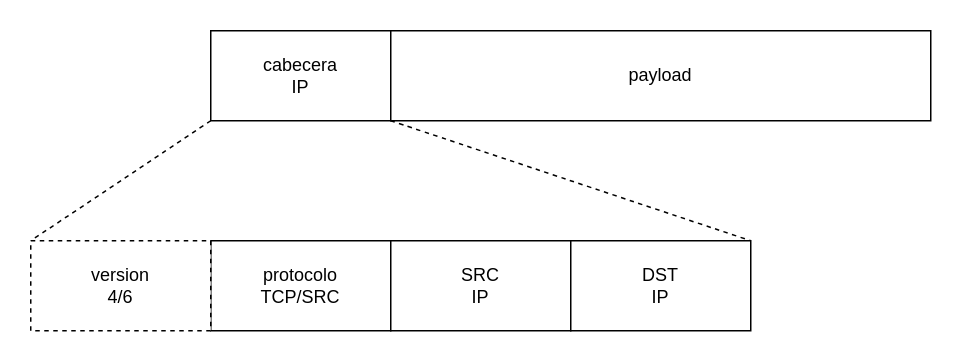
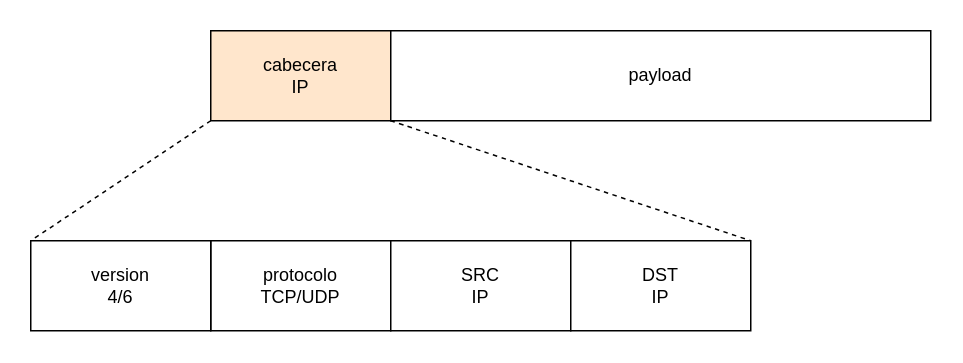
  <mxCell id="0" />
  <mxCell id="1" parent="0" />
  <mxCell id="2" value="" style="group" vertex="1" connectable="0" parent="1"><mxGeometry x="20" y="20" width="600" height="200" as="geometry" /></mxCell>
  <mxCell id="3" style="edgeStyle=none;curved=1;rounded=0;orthogonalLoop=1;jettySize=auto;html=1;exitX=1;exitY=1;exitDx=0;exitDy=0;fontSize=12;startSize=8;endSize=8;entryX=1;entryY=0;entryDx=0;entryDy=0;endArrow=none;endFill=0;dashed=1;" edge="1" parent="2" source="5" target="10"><mxGeometry relative="1" as="geometry"><mxPoint x="460" y="130" as="targetPoint" /></mxGeometry></mxCell>
  <mxCell id="4" style="edgeStyle=none;curved=1;rounded=0;orthogonalLoop=1;jettySize=auto;html=1;exitX=0;exitY=1;exitDx=0;exitDy=0;entryX=0;entryY=0;entryDx=0;entryDy=0;fontSize=12;startSize=8;endSize=8;endArrow=none;endFill=0;dashed=1;" edge="1" parent="2" source="5" target="8"><mxGeometry relative="1" as="geometry" /></mxCell>
- <mxCell id="5" value="&lt;div&gt;cabecera&lt;/div&gt;IP" style="rounded=0;whiteSpace=wrap;html=1;" vertex="1" parent="2"><mxGeometry x="120" width="120" height="60" as="geometry" /></mxCell>
+ <mxCell id="5" value="&lt;div&gt;cabecera&lt;/div&gt;IP" style="rounded=0;whiteSpace=wrap;html=1;fillColor=#ffe6cc;" vertex="1" parent="2"><mxGeometry x="120" width="120" height="60" as="geometry" /></mxCell>
  <mxCell id="6" value="payload" style="rounded=0;whiteSpace=wrap;html=1;fontColor=light-dark(#000000,#FFFF00);" vertex="1" parent="2"><mxGeometry x="240" width="360" height="60" as="geometry" /></mxCell>
- <mxCell id="7" value="&lt;div&gt;protocolo&lt;/div&gt;TCP/SRC" style="rounded=0;whiteSpace=wrap;html=1;fontColor=light-dark(#000000,#FF0000);" vertex="1" parent="2"><mxGeometry x="120" y="140" width="120" height="60" as="geometry" /></mxCell>
- <mxCell id="8" value="&lt;div&gt;version&lt;/div&gt;&lt;div&gt;4/6&lt;/div&gt;" style="rounded=0;whiteSpace=wrap;html=1;fontColor=light-dark(#000000,#00FF00);dashed=1;" vertex="1" parent="2"><mxGeometry y="140" width="120" height="60" as="geometry" /></mxCell>
+ <mxCell id="7" value="&lt;div&gt;protocolo&lt;/div&gt;TCP/UDP" style="rounded=0;whiteSpace=wrap;html=1;fontColor=light-dark(#000000,#FF0000);" vertex="1" parent="2"><mxGeometry x="120" y="140" width="120" height="60" as="geometry" /></mxCell>
+ <mxCell id="8" value="&lt;div&gt;version&lt;/div&gt;&lt;div&gt;4/6&lt;/div&gt;" style="rounded=0;whiteSpace=wrap;html=1;fontColor=light-dark(#000000,#00FF00);" vertex="1" parent="2"><mxGeometry y="140" width="120" height="60" as="geometry" /></mxCell>
  <mxCell id="9" value="&lt;div&gt;SRC&lt;/div&gt;&lt;div&gt;IP&lt;/div&gt;" style="rounded=0;whiteSpace=wrap;html=1;fontColor=light-dark(#000000,#00FFFF);" vertex="1" parent="2"><mxGeometry x="240" y="140" width="120" height="60" as="geometry" /></mxCell>
  <mxCell id="10" value="&lt;div&gt;DST&lt;/div&gt;&lt;div&gt;IP&lt;/div&gt;" style="rounded=0;whiteSpace=wrap;html=1;fontColor=light-dark(#000000,#FF00FF);" vertex="1" parent="2"><mxGeometry x="360" y="140" width="120" height="60" as="geometry" /></mxCell>
